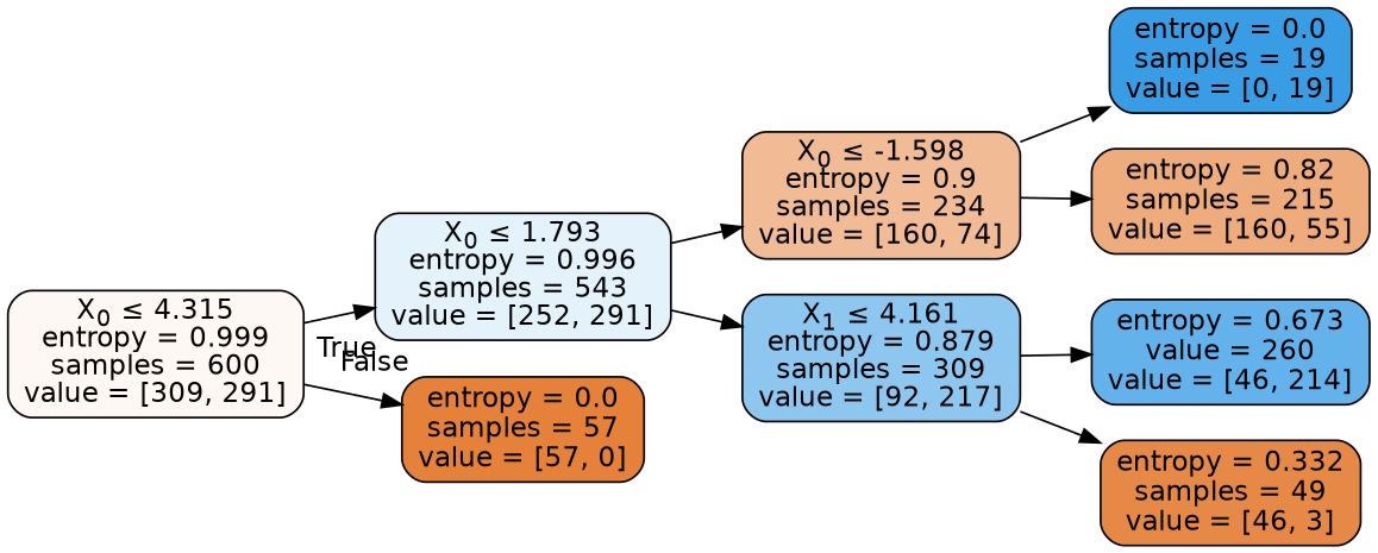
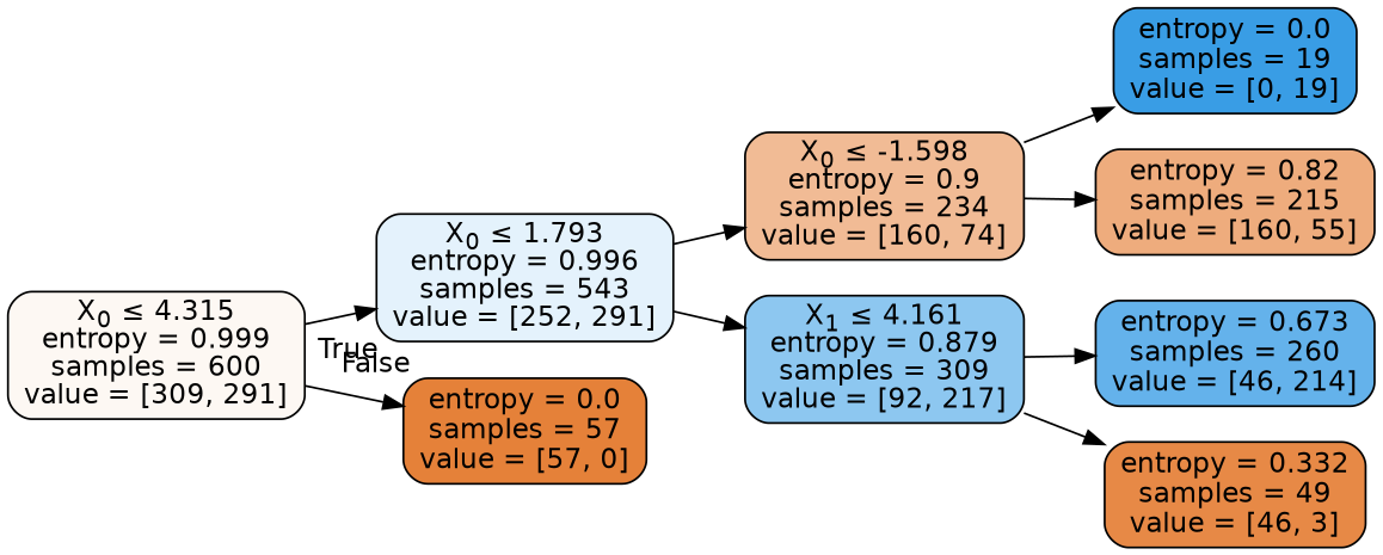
  digraph {
    rankdir=LR
    node [color=black fontname=helvetica shape=box style="filled, rounded"]
    edge [fontname=helvetica]
    n1 [fillcolor="#fdf8f3" label=<X<SUB>0</SUB> &le; 4.315<br/>entropy = 0.999<br/>samples = 600<br/>value = [309, 291]>]
    n2 [fillcolor="#e4f2fc" label=<X<SUB>0</SUB> &le; 1.793<br/>entropy = 0.996<br/>samples = 543<br/>value = [252, 291]>]
    n3 [fillcolor="#e58139" label=<entropy = 0.0<br/>samples = 57<br/>value = [57, 0]>]
    n4 [fillcolor="#f1bb95" label=<X<SUB>0</SUB> &le; -1.598<br/>entropy = 0.9<br/>samples = 234<br/>value = [160, 74]>]
    n5 [fillcolor="#8dc7f0" label=<X<SUB>1</SUB> &le; 4.161<br/>entropy = 0.879<br/>samples = 309<br/>value = [92, 217]>]
    n6 [fillcolor="#399de5" label=<entropy = 0.0<br/>samples = 19<br/>value = [0, 19]>]
    n7 [fillcolor="#eeac7d" label=<entropy = 0.82<br/>samples = 215<br/>value = [160, 55]>]
-   n8 [fillcolor="#64b2eb" label=<entropy = 0.673<br/>value = 260<br/>value = [46, 214]>]
+   n8 [fillcolor="#64b2eb" label=<entropy = 0.673<br/>samples = 260<br/>value = [46, 214]>]
    n9 [fillcolor="#e78946" label=<entropy = 0.332<br/>samples = 49<br/>value = [46, 3]>]
    n1 -> n2 [headlabel=True labelangle=45 labeldistance=2.5]
    n1 -> n3 [headlabel=False labelangle=-45 labeldistance=2.5]
    n2 -> n4
    n2 -> n5
    n4 -> n6
    n4 -> n7
    n5 -> n8
    n5 -> n9
  }
